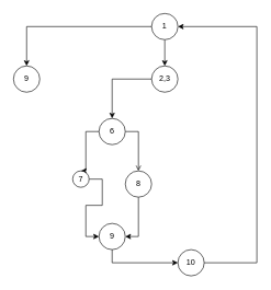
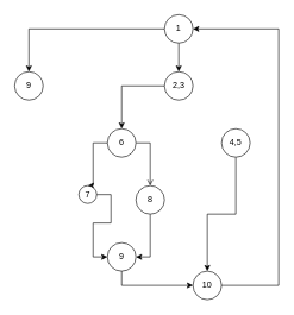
  <mxCell id="0" />
  <mxCell id="1" parent="0" />
  <mxCell id="2" style="edgeStyle=orthogonalEdgeStyle;rounded=0;orthogonalLoop=1;jettySize=auto;html=1;entryX=0.5;entryY=0;entryDx=0;entryDy=0;" edge="1" parent="1" source="4" target="6"><mxGeometry relative="1" as="geometry" /></mxCell>
  <mxCell id="3" style="edgeStyle=orthogonalEdgeStyle;rounded=0;orthogonalLoop=1;jettySize=auto;html=1;entryX=0.5;entryY=0;entryDx=0;entryDy=0;" edge="1" parent="1" source="4" target="7"><mxGeometry relative="1" as="geometry" /></mxCell>
  <mxCell id="4" value="1" style="ellipse;whiteSpace=wrap;html=1;aspect=fixed;" vertex="1" parent="1"><mxGeometry x="230" y="20" width="40" height="40" as="geometry" /></mxCell>
  <mxCell id="5" style="edgeStyle=orthogonalEdgeStyle;rounded=0;orthogonalLoop=1;jettySize=auto;html=1;" edge="1" parent="1" source="6" target="10"><mxGeometry relative="1" as="geometry" /></mxCell>
  <mxCell id="6" value="2,3" style="ellipse;whiteSpace=wrap;html=1;aspect=fixed;" vertex="1" parent="1"><mxGeometry x="230" y="100" width="40" height="40" as="geometry" /></mxCell>
  <mxCell id="7" value="9" style="ellipse;whiteSpace=wrap;html=1;aspect=fixed;" vertex="1" parent="1"><mxGeometry x="20" y="100" width="40" height="40" as="geometry" /></mxCell>
  <mxCell id="8" style="edgeStyle=orthogonalEdgeStyle;rounded=0;orthogonalLoop=1;jettySize=auto;html=1;entryX=0.5;entryY=0;entryDx=0;entryDy=0;" edge="1" parent="1" source="10" target="14"><mxGeometry relative="1" as="geometry"><Array as="points"><mxPoint x="130" y="200" /></Array></mxGeometry></mxCell>
  <mxCell id="9" style="edgeStyle=orthogonalEdgeStyle;rounded=0;orthogonalLoop=1;jettySize=auto;html=1;entryX=0.5;entryY=0;entryDx=0;entryDy=0;exitX=1;exitY=0.5;exitDx=0;exitDy=0;endArrow=open;" edge="1" parent="1" source="10" target="16"><mxGeometry relative="1" as="geometry" /></mxCell>
  <mxCell id="10" value="6" style="ellipse;whiteSpace=wrap;html=1;aspect=fixed;" vertex="1" parent="1"><mxGeometry x="150" y="180" width="40" height="40" as="geometry" /></mxCell>
+ <mxCell id="11" style="edgeStyle=orthogonalEdgeStyle;rounded=0;orthogonalLoop=1;jettySize=auto;html=1;entryX=0.5;entryY=0;entryDx=0;entryDy=0;" edge="1" parent="1" source="12" target="20"><mxGeometry relative="1" as="geometry" /></mxCell>
+ <mxCell id="12" value="4,5" style="ellipse;whiteSpace=wrap;html=1;aspect=fixed;" vertex="1" parent="1"><mxGeometry x="310" y="180" width="40" height="40" as="geometry" /></mxCell>
  <mxCell id="13" style="edgeStyle=orthogonalEdgeStyle;rounded=0;orthogonalLoop=1;jettySize=auto;html=1;entryX=0;entryY=0.5;entryDx=0;entryDy=0;" edge="1" parent="1" source="14" target="18"><mxGeometry relative="1" as="geometry"><mxPoint x="130" y="340" as="targetPoint" /></mxGeometry></mxCell>
  <mxCell id="14" value="7" style="ellipse;whiteSpace=wrap;html=1;aspect=fixed;" vertex="1" parent="1"><mxGeometry x="110" y="260" width="25" height="25" as="geometry" /></mxCell>
  <mxCell id="15" style="edgeStyle=orthogonalEdgeStyle;rounded=0;orthogonalLoop=1;jettySize=auto;html=1;entryX=1;entryY=0.5;entryDx=0;entryDy=0;" edge="1" parent="1" source="16" target="18"><mxGeometry relative="1" as="geometry"><mxPoint x="210" y="340" as="targetPoint" /></mxGeometry></mxCell>
  <mxCell id="16" value="8" style="ellipse;whiteSpace=wrap;html=1;aspect=fixed;" vertex="1" parent="1"><mxGeometry x="190" y="260" width="40" height="40" as="geometry" /></mxCell>
  <mxCell id="17" style="edgeStyle=orthogonalEdgeStyle;rounded=0;orthogonalLoop=1;jettySize=auto;html=1;entryX=0;entryY=0.5;entryDx=0;entryDy=0;exitX=0.5;exitY=1;exitDx=0;exitDy=0;" edge="1" parent="1" source="18" target="20"><mxGeometry relative="1" as="geometry" /></mxCell>
  <mxCell id="18" value="9" style="ellipse;whiteSpace=wrap;html=1;aspect=fixed;" vertex="1" parent="1"><mxGeometry x="150" y="340" width="40" height="40" as="geometry" /></mxCell>
  <mxCell id="19" style="edgeStyle=orthogonalEdgeStyle;rounded=0;orthogonalLoop=1;jettySize=auto;html=1;entryX=1;entryY=0.5;entryDx=0;entryDy=0;" edge="1" parent="1" source="20" target="4"><mxGeometry relative="1" as="geometry"><Array as="points"><mxPoint x="390" y="400" /><mxPoint x="390" y="40" /></Array></mxGeometry></mxCell>
  <mxCell id="20" value="10" style="ellipse;whiteSpace=wrap;html=1;aspect=fixed;" vertex="1" parent="1"><mxGeometry x="270" y="380" width="40" height="40" as="geometry" /></mxCell>
